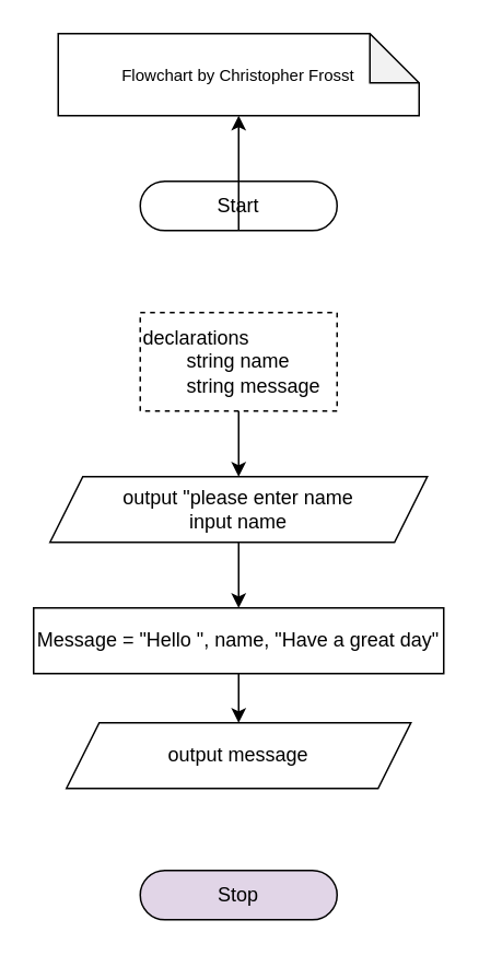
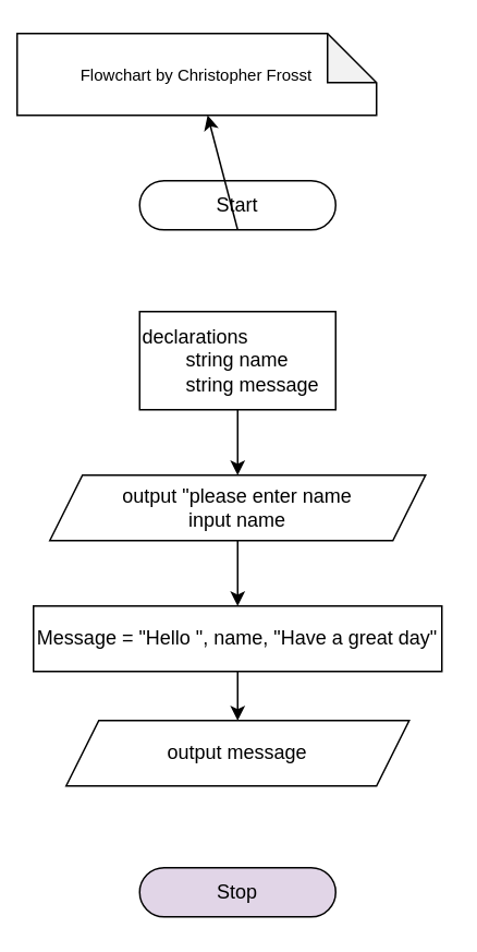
  <mxCell id="0" />
  <mxCell id="1" parent="0" />
  <mxCell id="2" value="Start" style="rounded=1;whiteSpace=wrap;html=1;arcSize=50;" parent="1" vertex="1"><mxGeometry x="85" y="110" width="120" height="30" as="geometry" /></mxCell>
  <mxCell id="3" value="" style="endArrow=classic;html=1;rounded=0;exitX=0.5;exitY=1;exitDx=0;exitDy=0;" parent="1" source="2" edge="1" target="5"><mxGeometry width="50" height="50" relative="1" as="geometry"><mxPoint x="70" y="400" as="sourcePoint" /><mxPoint x="120" y="180" as="targetPoint" /></mxGeometry></mxCell>
  <mxCell id="4" value="output &quot;please enter name&lt;br&gt;input name" style="shape=parallelogram;perimeter=parallelogramPerimeter;whiteSpace=wrap;html=1;fixedSize=1;" parent="1" vertex="1"><mxGeometry x="30" y="290" width="230" height="40" as="geometry" /></mxCell>
- <mxCell id="5" value="&lt;font style=&quot;font-size: 10px;&quot;&gt;Flowchart by Christopher Frosst&lt;/font&gt;" style="shape=note;whiteSpace=wrap;html=1;backgroundOutline=1;darkOpacity=0.05;" parent="1" vertex="1"><mxGeometry x="35" y="20" width="220" height="50" as="geometry" /></mxCell>
+ <mxCell id="5" value="&lt;font style=&quot;font-size: 10px;&quot;&gt;Flowchart by Christopher Frosst&lt;/font&gt;" style="shape=note;whiteSpace=wrap;html=1;backgroundOutline=1;darkOpacity=0.05;" parent="1" vertex="1"><mxGeometry x="10" y="20" width="220" height="50" as="geometry" /></mxCell>
  <mxCell id="6" value="Stop" style="rounded=1;whiteSpace=wrap;html=1;arcSize=50;fillColor=#e1d5e7;" parent="1" vertex="1"><mxGeometry x="85" y="530" width="120" height="30" as="geometry" /></mxCell>
- <mxCell id="7" value="declarations&lt;br&gt;&lt;span style=&quot;white-space: pre;&quot;&gt;&#09;&lt;/span&gt;string name&lt;br&gt;&lt;span style=&quot;white-space: pre;&quot;&gt;&#09;&lt;/span&gt;string message" style="rounded=0;whiteSpace=wrap;html=1;align=left;dashed=1;" vertex="1" parent="1"><mxGeometry x="85" y="190" width="120" height="60" as="geometry" /></mxCell>
+ <mxCell id="7" value="declarations&lt;br&gt;&lt;span style=&quot;white-space: pre;&quot;&gt;&#09;&lt;/span&gt;string name&lt;br&gt;&lt;span style=&quot;white-space: pre;&quot;&gt;&#09;&lt;/span&gt;string message" style="rounded=0;whiteSpace=wrap;html=1;align=left;" vertex="1" parent="1"><mxGeometry x="85" y="190" width="120" height="60" as="geometry" /></mxCell>
  <mxCell id="8" value="" style="endArrow=classic;html=1;rounded=0;exitX=0.5;exitY=1;exitDx=0;exitDy=0;entryX=0.5;entryY=0;entryDx=0;entryDy=0;" edge="1" parent="1" source="7" target="4"><mxGeometry width="50" height="50" relative="1" as="geometry"><mxPoint x="190" y="400" as="sourcePoint" /><mxPoint x="240" y="350" as="targetPoint" /></mxGeometry></mxCell>
  <mxCell id="9" value="Message = &quot;Hello &quot;, name, &quot;Have a great day&quot;" style="rounded=0;whiteSpace=wrap;html=1;" vertex="1" parent="1"><mxGeometry x="20" y="370" width="250" height="40" as="geometry" /></mxCell>
  <mxCell id="10" value="" style="endArrow=classic;html=1;rounded=0;exitX=0.5;exitY=1;exitDx=0;exitDy=0;entryX=0.5;entryY=0;entryDx=0;entryDy=0;" edge="1" parent="1" source="4" target="9"><mxGeometry width="50" height="50" relative="1" as="geometry"><mxPoint x="100" y="400" as="sourcePoint" /><mxPoint x="150" y="350" as="targetPoint" /></mxGeometry></mxCell>
  <mxCell id="11" value="output message" style="shape=parallelogram;perimeter=parallelogramPerimeter;whiteSpace=wrap;html=1;fixedSize=1;" vertex="1" parent="1"><mxGeometry x="40" y="440" width="210" height="40" as="geometry" /></mxCell>
  <mxCell id="12" value="" style="endArrow=classic;html=1;rounded=0;exitX=0.5;exitY=1;exitDx=0;exitDy=0;entryX=0.5;entryY=0;entryDx=0;entryDy=0;" edge="1" parent="1" source="9" target="11"><mxGeometry width="50" height="50" relative="1" as="geometry"><mxPoint x="150" y="420" as="sourcePoint" /><mxPoint x="150" y="350" as="targetPoint" /></mxGeometry></mxCell>
